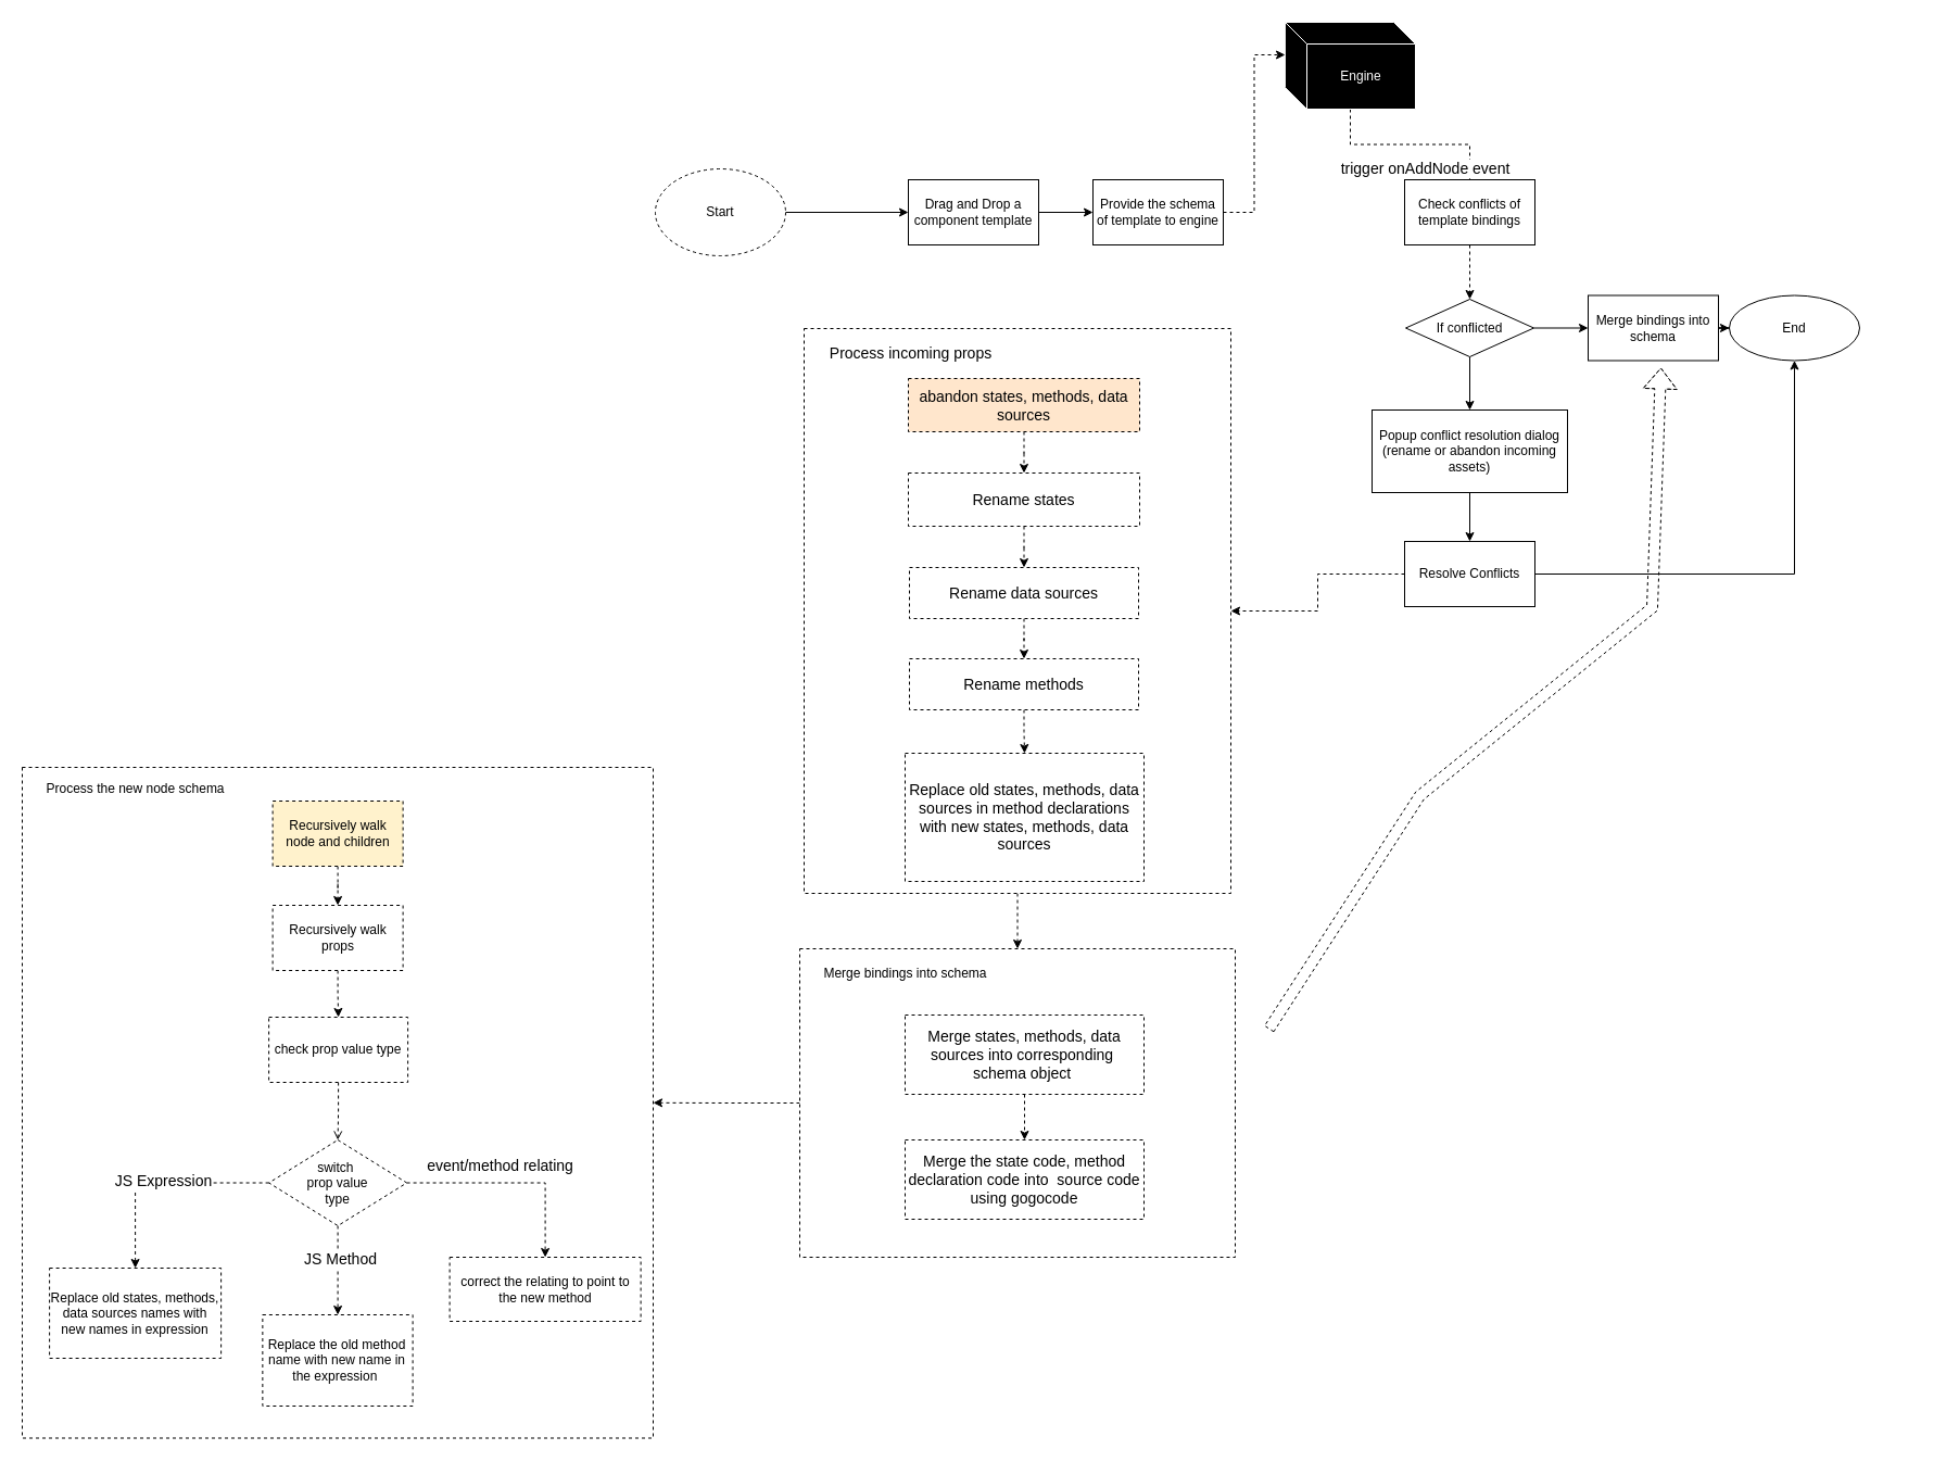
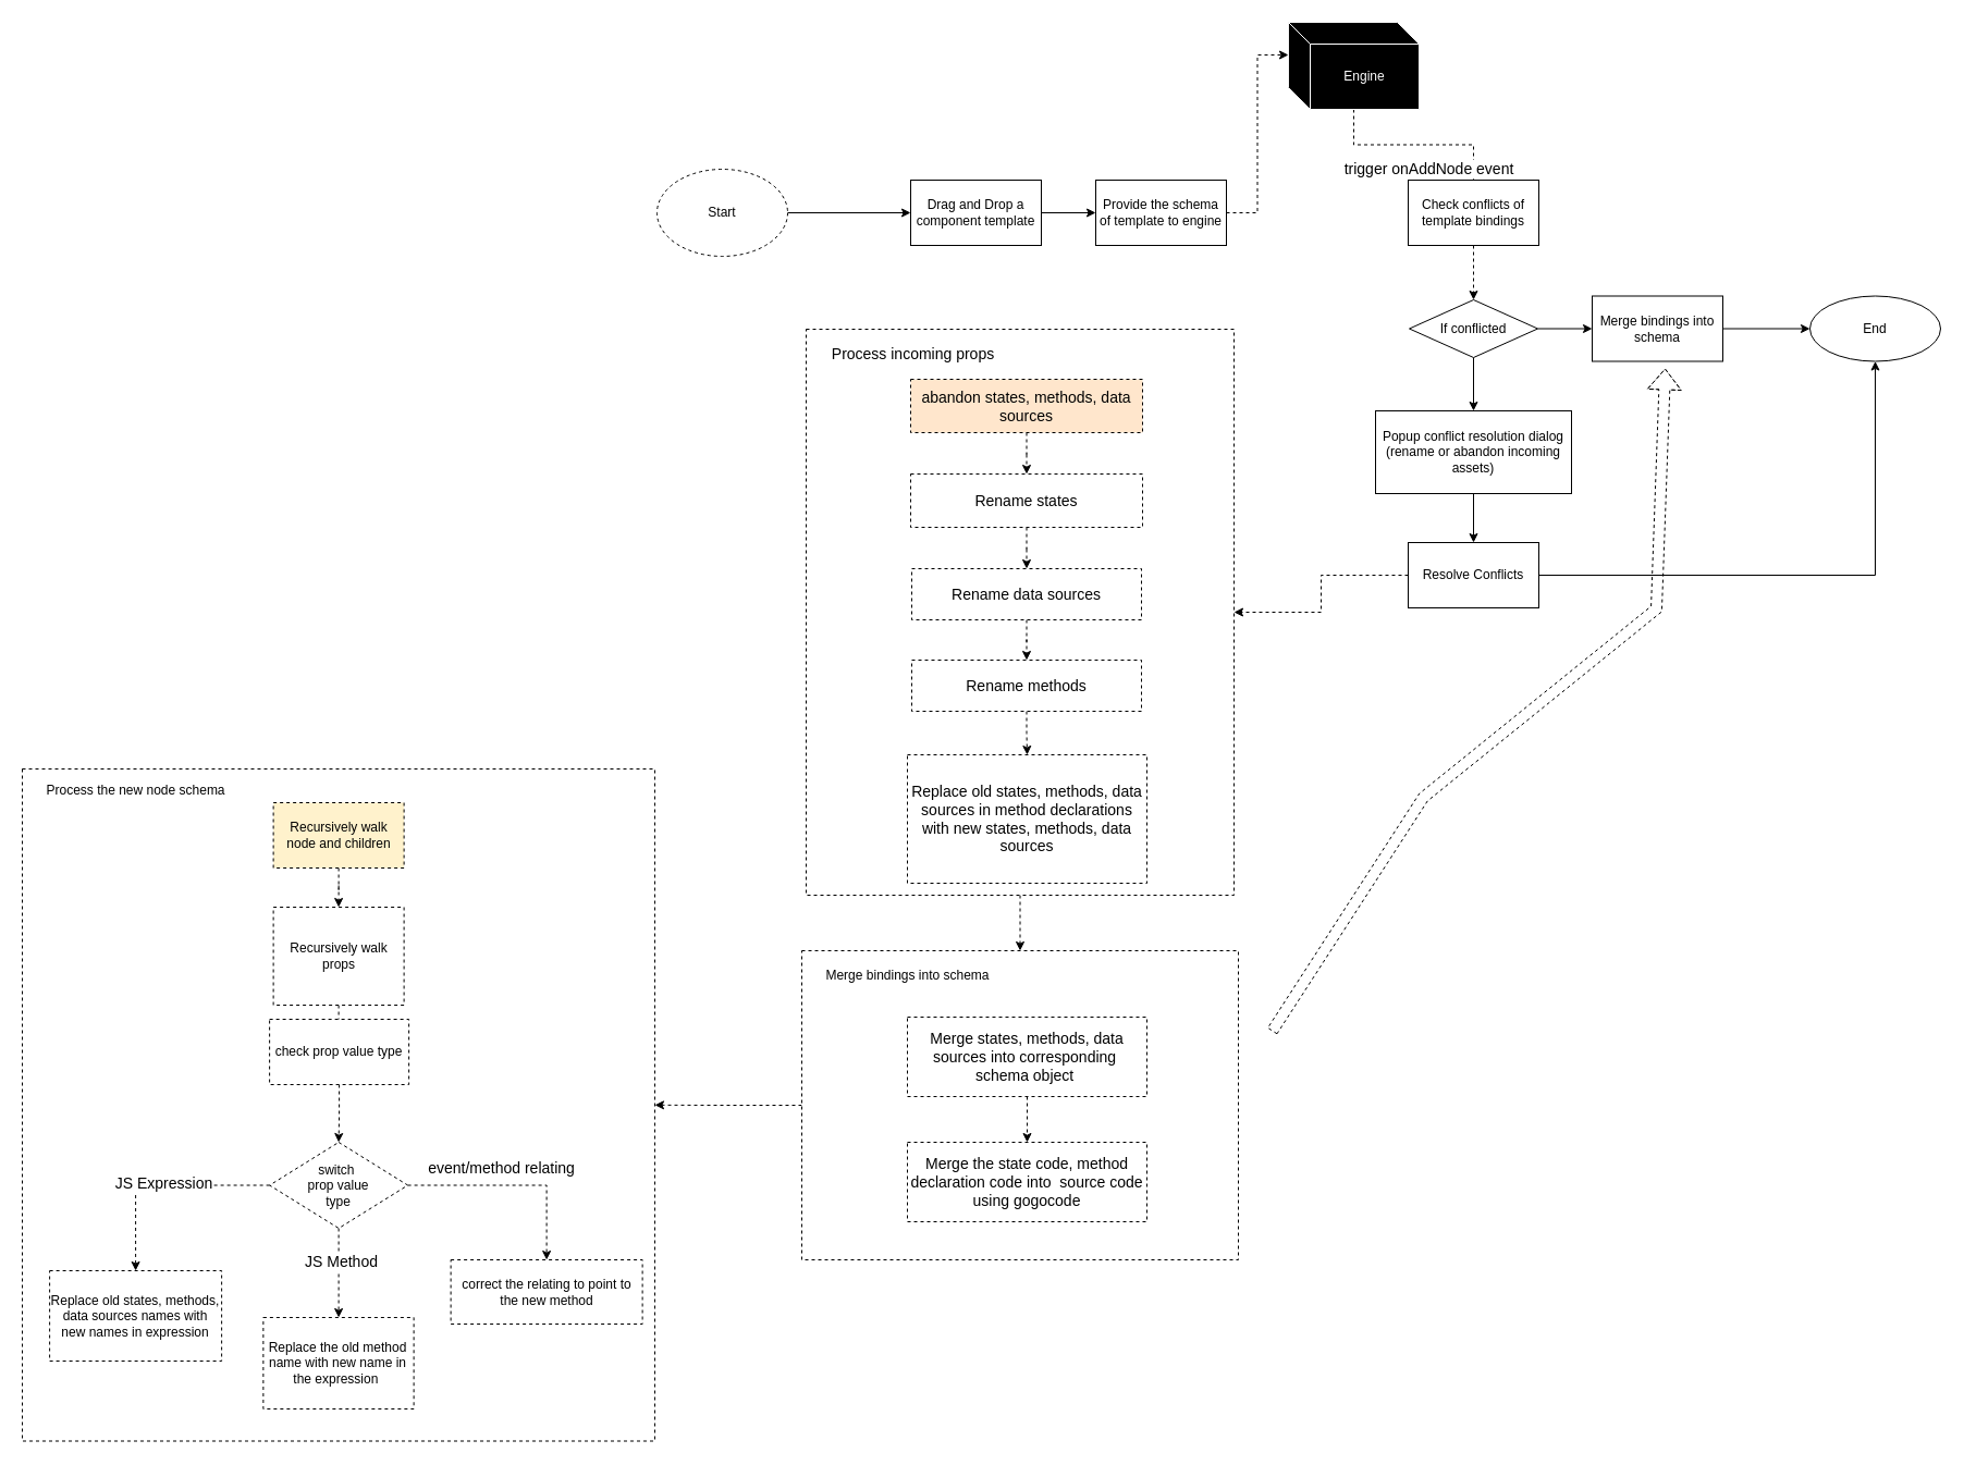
  <mxCell id="0" />
  <mxCell id="1" parent="0" />
  <mxCell id="2" value="" style="edgeStyle=orthogonalEdgeStyle;rounded=0;orthogonalLoop=1;jettySize=auto;html=1;" edge="1" parent="1" source="3" target="5"><mxGeometry relative="1" as="geometry" /></mxCell>
  <mxCell id="3" value="Start" style="ellipse;whiteSpace=wrap;html=1;dashed=1;" vertex="1" parent="1"><mxGeometry x="603" y="155" width="120" height="80" as="geometry" /></mxCell>
  <mxCell id="4" value="" style="edgeStyle=orthogonalEdgeStyle;rounded=0;orthogonalLoop=1;jettySize=auto;html=1;" edge="1" parent="1" source="5" target="7"><mxGeometry relative="1" as="geometry" /></mxCell>
  <mxCell id="5" value="Drag and Drop a component template" style="whiteSpace=wrap;html=1;" vertex="1" parent="1"><mxGeometry x="836" y="165" width="120" height="60" as="geometry" /></mxCell>
  <mxCell id="6" style="edgeStyle=orthogonalEdgeStyle;rounded=0;orthogonalLoop=1;jettySize=auto;html=1;entryX=0;entryY=0;entryDx=0;entryDy=30;entryPerimeter=0;dashed=1;fontColor=#FFFFFF;" edge="1" parent="1" source="7" target="12"><mxGeometry relative="1" as="geometry" /></mxCell>
  <mxCell id="7" value="Provide the schema of template to engine" style="whiteSpace=wrap;html=1;" vertex="1" parent="1"><mxGeometry x="1006" y="165" width="120" height="60" as="geometry" /></mxCell>
  <mxCell id="8" value="" style="edgeStyle=orthogonalEdgeStyle;rounded=0;orthogonalLoop=1;jettySize=auto;html=1;dashed=1;fontSize=14;fontColor=#000000;" edge="1" parent="1" source="9" target="15"><mxGeometry relative="1" as="geometry" /></mxCell>
  <mxCell id="9" value="Check conflicts of template bindings" style="whiteSpace=wrap;html=1;" vertex="1" parent="1"><mxGeometry x="1293" y="165" width="120" height="60" as="geometry" /></mxCell>
  <mxCell id="10" style="edgeStyle=orthogonalEdgeStyle;rounded=0;orthogonalLoop=1;jettySize=auto;html=1;dashed=1;fontColor=#FFFFFF;" edge="1" parent="1" source="12" target="9"><mxGeometry relative="1" as="geometry" /></mxCell>
  <mxCell id="11" value="&lt;font style=&quot;font-size: 14px;&quot; color=&quot;#000000&quot;&gt;trigger onAddNode event&lt;/font&gt;" style="edgeLabel;html=1;align=center;verticalAlign=middle;resizable=0;points=[];fontColor=#FFFFFF;" vertex="1" connectable="0" parent="10"><mxGeometry x="0.149" y="-4" relative="1" as="geometry"><mxPoint y="18" as="offset" /></mxGeometry></mxCell>
  <mxCell id="12" value="&lt;font color=&quot;#ffffff&quot;&gt;Engine&lt;/font&gt;" style="shape=cube;whiteSpace=wrap;html=1;boundedLbl=1;backgroundOutline=1;darkOpacity=0.05;darkOpacity2=0.1;fillColor=#000000;strokeColor=#FFFFFF;" vertex="1" parent="1"><mxGeometry x="1183" y="20" width="120" height="80" as="geometry" /></mxCell>
  <mxCell id="13" style="edgeStyle=orthogonalEdgeStyle;rounded=0;orthogonalLoop=1;jettySize=auto;html=1;fontSize=14;fontColor=#000000;" edge="1" parent="1" source="15" target="18"><mxGeometry relative="1" as="geometry" /></mxCell>
  <mxCell id="14" style="edgeStyle=orthogonalEdgeStyle;rounded=0;orthogonalLoop=1;jettySize=auto;html=1;fontSize=14;fontColor=#000000;" edge="1" parent="1" source="15" target="20"><mxGeometry relative="1" as="geometry" /></mxCell>
  <mxCell id="15" value="If conflicted" style="rhombus;whiteSpace=wrap;html=1;" vertex="1" parent="1"><mxGeometry x="1294" y="275" width="118" height="53" as="geometry" /></mxCell>
  <mxCell id="16" style="edgeStyle=orthogonalEdgeStyle;rounded=0;orthogonalLoop=1;jettySize=auto;html=1;fontSize=14;fontColor=#000000;" edge="1" parent="1" source="18" target="23"><mxGeometry relative="1" as="geometry" /></mxCell>
  <mxCell id="17" style="edgeStyle=orthogonalEdgeStyle;rounded=0;orthogonalLoop=1;jettySize=auto;html=1;dashed=1;fontSize=14;fontColor=#000000;" edge="1" parent="1" source="23" target="25"><mxGeometry relative="1" as="geometry" /></mxCell>
  <mxCell id="18" value="Popup conflict resolution dialog&lt;br&gt;(rename or abandon incoming assets)" style="whiteSpace=wrap;html=1;" vertex="1" parent="1"><mxGeometry x="1263" y="377" width="180" height="76" as="geometry" /></mxCell>
  <mxCell id="19" value="" style="edgeStyle=orthogonalEdgeStyle;rounded=0;orthogonalLoop=1;jettySize=auto;html=1;fontSize=14;fontColor=#000000;" edge="1" parent="1" source="20" target="21"><mxGeometry relative="1" as="geometry" /></mxCell>
  <mxCell id="20" value="Merge bindings into schema" style="whiteSpace=wrap;html=1;" vertex="1" parent="1"><mxGeometry x="1462" y="271.5" width="120" height="60" as="geometry" /></mxCell>
- <mxCell id="21" value="End" style="ellipse;whiteSpace=wrap;html=1;" vertex="1" parent="1"><mxGeometry x="1592" y="271.5" width="120" height="60" as="geometry" /></mxCell>
+ <mxCell id="21" value="End" style="ellipse;whiteSpace=wrap;html=1;" vertex="1" parent="1"><mxGeometry x="1662" y="271.5" width="120" height="60" as="geometry" /></mxCell>
  <mxCell id="22" style="edgeStyle=orthogonalEdgeStyle;rounded=0;orthogonalLoop=1;jettySize=auto;html=1;fontSize=14;fontColor=#000000;" edge="1" parent="1" source="23" target="21"><mxGeometry relative="1" as="geometry" /></mxCell>
  <mxCell id="23" value="Resolve Conflicts" style="whiteSpace=wrap;html=1;" vertex="1" parent="1"><mxGeometry x="1293" y="498" width="120" height="60" as="geometry" /></mxCell>
  <mxCell id="24" style="edgeStyle=orthogonalEdgeStyle;rounded=0;orthogonalLoop=1;jettySize=auto;html=1;dashed=1;fontSize=14;fontColor=#000000;" edge="1" parent="1" source="25" target="37"><mxGeometry relative="1" as="geometry" /></mxCell>
  <mxCell id="25" value="" style="whiteSpace=wrap;html=1;dashed=1;" vertex="1" parent="1"><mxGeometry x="740" y="302" width="393" height="520" as="geometry" /></mxCell>
  <mxCell id="26" value="" style="edgeStyle=orthogonalEdgeStyle;rounded=0;orthogonalLoop=1;jettySize=auto;html=1;fontSize=14;fontColor=#000000;dashed=1;" edge="1" parent="1" source="27" target="30"><mxGeometry relative="1" as="geometry" /></mxCell>
  <mxCell id="27" value="Rename states" style="rounded=0;whiteSpace=wrap;html=1;strokeColor=#000000;fontSize=14;fontColor=#000000;fillColor=#FFFFFF;dashed=1;" vertex="1" parent="1"><mxGeometry x="836" y="435" width="213" height="49" as="geometry" /></mxCell>
  <mxCell id="28" value="Process incoming props" style="text;html=1;resizable=0;autosize=1;align=center;verticalAlign=middle;points=[];fillColor=none;strokeColor=none;rounded=0;fontSize=14;fontColor=#000000;dashed=1;" vertex="1" parent="1"><mxGeometry x="745" y="310" width="185" height="29" as="geometry" /></mxCell>
  <mxCell id="29" value="" style="edgeStyle=orthogonalEdgeStyle;rounded=0;orthogonalLoop=1;jettySize=auto;html=1;fontSize=14;fontColor=#000000;dashed=1;" edge="1" parent="1" source="30" target="32"><mxGeometry relative="1" as="geometry" /></mxCell>
  <mxCell id="30" value="Rename data sources" style="rounded=0;whiteSpace=wrap;html=1;strokeColor=#000000;fontSize=14;fontColor=#000000;fillColor=#FFFFFF;dashed=1;" vertex="1" parent="1"><mxGeometry x="837" y="522" width="211" height="47" as="geometry" /></mxCell>
  <mxCell id="31" value="" style="edgeStyle=orthogonalEdgeStyle;rounded=0;orthogonalLoop=1;jettySize=auto;html=1;fontSize=14;fontColor=#000000;dashed=1;" edge="1" parent="1" source="32" target="35"><mxGeometry relative="1" as="geometry" /></mxCell>
  <mxCell id="32" value="Rename methods" style="rounded=0;whiteSpace=wrap;html=1;strokeColor=#000000;fontSize=14;fontColor=#000000;fillColor=#FFFFFF;dashed=1;" vertex="1" parent="1"><mxGeometry x="837" y="606" width="211" height="47" as="geometry" /></mxCell>
  <mxCell id="33" value="" style="edgeStyle=orthogonalEdgeStyle;rounded=0;orthogonalLoop=1;jettySize=auto;html=1;fontSize=14;fontColor=#000000;dashed=1;" edge="1" parent="1" source="34" target="27"><mxGeometry relative="1" as="geometry" /></mxCell>
  <mxCell id="34" value="abandon states, methods, data sources" style="rounded=0;whiteSpace=wrap;html=1;strokeColor=#000000;fontSize=14;fontColor=#000000;fillColor=#ffe6cc;dashed=1;" vertex="1" parent="1"><mxGeometry x="836" y="348" width="213" height="49" as="geometry" /></mxCell>
  <mxCell id="35" value="Replace old states, methods, data sources in method declarations with new states, methods, data sources" style="rounded=0;whiteSpace=wrap;html=1;strokeColor=#000000;fontSize=14;fontColor=#000000;fillColor=#FFFFFF;dashed=1;" vertex="1" parent="1"><mxGeometry x="833" y="693" width="220" height="118" as="geometry" /></mxCell>
  <mxCell id="36" value="" style="edgeStyle=orthogonalEdgeStyle;rounded=0;orthogonalLoop=1;jettySize=auto;html=1;dashed=1;fontSize=14;fontColor=#000000;" edge="1" parent="1" source="37" target="43"><mxGeometry relative="1" as="geometry" /></mxCell>
  <mxCell id="37" value="" style="whiteSpace=wrap;html=1;dashed=1;" vertex="1" parent="1"><mxGeometry x="736" y="873" width="401" height="284" as="geometry" /></mxCell>
  <mxCell id="38" value="&lt;span style=&quot;font-size: 12px;&quot;&gt;Merge bindings into schema&lt;/span&gt;" style="text;html=1;resizable=0;autosize=1;align=center;verticalAlign=middle;points=[];fillColor=none;strokeColor=none;rounded=0;fontSize=14;fontColor=#000000;dashed=1;" vertex="1" parent="1"><mxGeometry x="749" y="880" width="168" height="29" as="geometry" /></mxCell>
  <mxCell id="39" value="" style="curved=1;endArrow=classic;html=1;rounded=0;dashed=1;fontSize=14;fontColor=#000000;shape=flexArrow;" edge="1" parent="1"><mxGeometry width="50" height="50" relative="1" as="geometry"><mxPoint x="1168" y="947" as="sourcePoint" /><mxPoint x="1529" y="338" as="targetPoint" /><Array as="points"><mxPoint x="1307" y="732" /><mxPoint x="1521" y="559" /></Array></mxGeometry></mxCell>
  <mxCell id="40" style="edgeStyle=orthogonalEdgeStyle;rounded=0;orthogonalLoop=1;jettySize=auto;html=1;dashed=1;fontSize=14;fontColor=#000000;" edge="1" parent="1" source="41" target="42"><mxGeometry relative="1" as="geometry" /></mxCell>
  <mxCell id="41" value="Merge states, methods, data sources into corresponding&amp;nbsp;&lt;br&gt;schema object&amp;nbsp;" style="rounded=0;whiteSpace=wrap;html=1;strokeColor=#000000;fontSize=14;fontColor=#000000;fillColor=#FFFFFF;dashed=1;" vertex="1" parent="1"><mxGeometry x="833" y="934" width="220" height="73" as="geometry" /></mxCell>
  <mxCell id="42" value="Merge the state code, method declaration code into&amp;nbsp; source code using gogocode" style="rounded=0;whiteSpace=wrap;html=1;strokeColor=#000000;fontSize=14;fontColor=#000000;fillColor=#FFFFFF;dashed=1;" vertex="1" parent="1"><mxGeometry x="833" y="1049" width="220" height="73" as="geometry" /></mxCell>
  <mxCell id="43" value="" style="whiteSpace=wrap;html=1;dashed=1;" vertex="1" parent="1"><mxGeometry x="20" y="706" width="581" height="617.5" as="geometry" /></mxCell>
  <mxCell id="44" value="&lt;span style=&quot;font-size: 12px;&quot;&gt;Process the new node schema&lt;/span&gt;" style="text;html=1;resizable=0;autosize=1;align=center;verticalAlign=middle;points=[];fillColor=none;strokeColor=none;rounded=0;fontSize=14;fontColor=#000000;dashed=1;" vertex="1" parent="1"><mxGeometry x="33.12" y="710.5" width="182" height="29" as="geometry" /></mxCell>
  <mxCell id="45" value="" style="edgeStyle=orthogonalEdgeStyle;rounded=0;orthogonalLoop=1;jettySize=auto;html=1;dashed=1;fontSize=14;fontColor=#000000;" edge="1" parent="1" source="46" target="48"><mxGeometry relative="1" as="geometry" /></mxCell>
  <mxCell id="46" value="Recursively walk node and children" style="whiteSpace=wrap;html=1;dashed=1;fillColor=#fff2cc;" vertex="1" parent="1"><mxGeometry x="250.62" y="737" width="120" height="60" as="geometry" /></mxCell>
  <mxCell id="47" value="" style="edgeStyle=orthogonalEdgeStyle;rounded=0;orthogonalLoop=1;jettySize=auto;html=1;dashed=1;fontSize=14;fontColor=#000000;" edge="1" parent="1" source="48" target="50"><mxGeometry relative="1" as="geometry" /></mxCell>
- <mxCell id="48" value="Recursively walk props" style="whiteSpace=wrap;html=1;dashed=1;" vertex="1" parent="1"><mxGeometry x="250.62" y="833" width="120" height="60" as="geometry" /></mxCell>
- <mxCell id="49" value="" style="edgeStyle=orthogonalEdgeStyle;rounded=0;orthogonalLoop=1;jettySize=auto;html=1;dashed=1;fontSize=14;fontColor=#000000;endArrow=open;" edge="1" parent="1" source="50" target="57"><mxGeometry relative="1" as="geometry" /></mxCell>
+ <mxCell id="48" value="Recursively walk props" style="whiteSpace=wrap;html=1;dashed=1;" vertex="1" parent="1"><mxGeometry x="250.62" y="833" width="120" height="90" as="geometry" /></mxCell>
+ <mxCell id="49" value="" style="edgeStyle=orthogonalEdgeStyle;rounded=0;orthogonalLoop=1;jettySize=auto;html=1;dashed=1;fontSize=14;fontColor=#000000;" edge="1" parent="1" source="50" target="57"><mxGeometry relative="1" as="geometry" /></mxCell>
  <mxCell id="50" value="check prop value type" style="whiteSpace=wrap;html=1;dashed=1;" vertex="1" parent="1"><mxGeometry x="247.12" y="936" width="128" height="60" as="geometry" /></mxCell>
  <mxCell id="51" value="" style="edgeStyle=orthogonalEdgeStyle;rounded=0;orthogonalLoop=1;jettySize=auto;html=1;dashed=1;fontSize=14;fontColor=#000000;" edge="1" parent="1" source="57" target="58"><mxGeometry relative="1" as="geometry" /></mxCell>
  <mxCell id="52" value="JS Expression" style="edgeLabel;html=1;align=center;verticalAlign=middle;resizable=0;points=[];fontSize=14;fontColor=#000000;" vertex="1" connectable="0" parent="51"><mxGeometry x="-0.03" y="-3" relative="1" as="geometry"><mxPoint y="1" as="offset" /></mxGeometry></mxCell>
  <mxCell id="53" value="" style="edgeStyle=orthogonalEdgeStyle;rounded=0;orthogonalLoop=1;jettySize=auto;html=1;dashed=1;fontSize=14;fontColor=#000000;" edge="1" parent="1" source="57" target="59"><mxGeometry relative="1" as="geometry" /></mxCell>
  <mxCell id="54" value="event/method&amp;nbsp;relating&amp;nbsp;" style="edgeLabel;html=1;align=center;verticalAlign=middle;resizable=0;points=[];fontSize=14;fontColor=#000000;" vertex="1" connectable="0" parent="53"><mxGeometry x="-0.278" y="-2" relative="1" as="geometry"><mxPoint x="16" y="-18" as="offset" /></mxGeometry></mxCell>
  <mxCell id="55" value="" style="edgeStyle=orthogonalEdgeStyle;rounded=0;orthogonalLoop=1;jettySize=auto;html=1;dashed=1;fontSize=14;fontColor=#000000;" edge="1" parent="1" source="57" target="60"><mxGeometry relative="1" as="geometry" /></mxCell>
  <mxCell id="56" value="JS Method" style="edgeLabel;html=1;align=center;verticalAlign=middle;resizable=0;points=[];fontSize=14;fontColor=#000000;" vertex="1" connectable="0" parent="55"><mxGeometry x="-0.232" y="2" relative="1" as="geometry"><mxPoint as="offset" /></mxGeometry></mxCell>
  <mxCell id="57" value="switch&amp;nbsp;&lt;br&gt;prop value &lt;br&gt;type" style="rhombus;whiteSpace=wrap;html=1;dashed=1;" vertex="1" parent="1"><mxGeometry x="247.12" y="1049" width="127" height="79" as="geometry" /></mxCell>
  <mxCell id="58" value="Replace old states, methods, data sources names with new names in expression" style="whiteSpace=wrap;html=1;dashed=1;" vertex="1" parent="1"><mxGeometry x="45.12" y="1167" width="158" height="83" as="geometry" /></mxCell>
  <mxCell id="59" value="correct the relating to point to the new method" style="whiteSpace=wrap;html=1;dashed=1;" vertex="1" parent="1"><mxGeometry x="413.62" y="1157" width="176" height="59" as="geometry" /></mxCell>
  <mxCell id="60" value="Replace the old method name with new name in the expression&amp;nbsp;" style="whiteSpace=wrap;html=1;dashed=1;" vertex="1" parent="1"><mxGeometry x="241.37" y="1210" width="138.25" height="84" as="geometry" /></mxCell>
